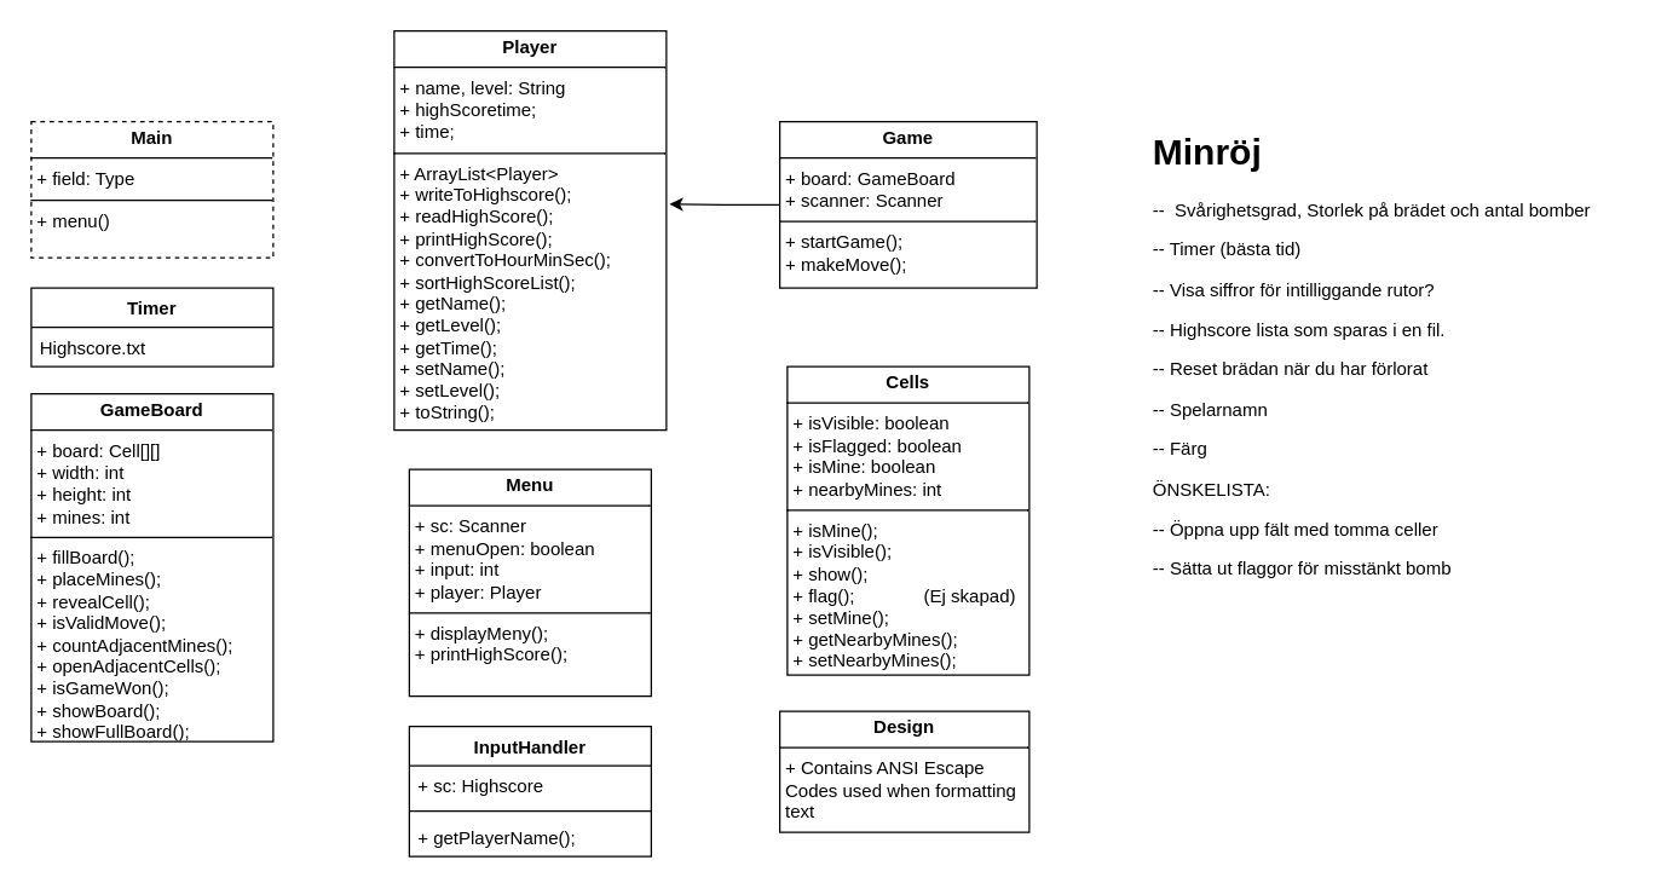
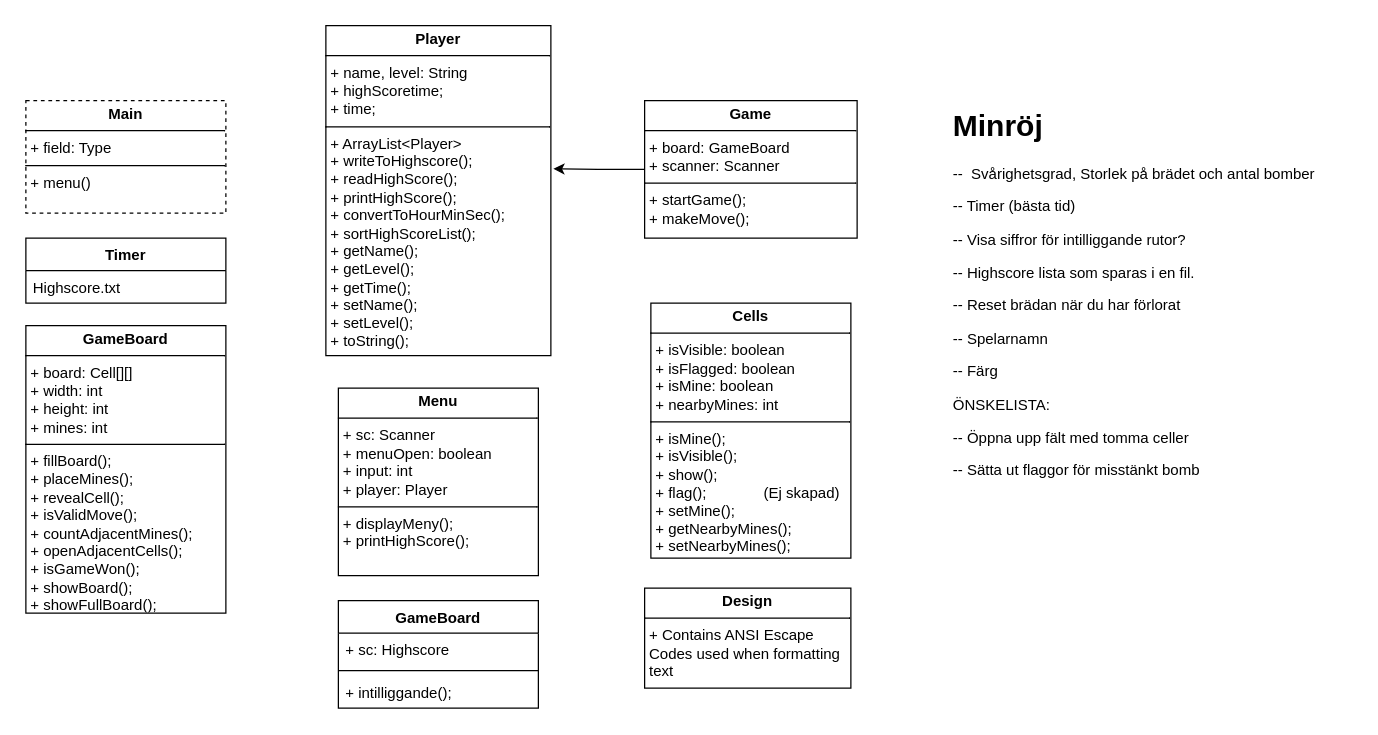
  <mxCell id="0" />
  <mxCell id="1" parent="0" />
  <mxCell id="2" value="&lt;p style=&quot;margin:0px;margin-top:4px;text-align:center;&quot;&gt;&lt;b&gt;Main&lt;/b&gt;&lt;br&gt;&lt;/p&gt;&lt;hr size=&quot;1&quot; style=&quot;border-style:solid;&quot;&gt;&lt;p style=&quot;margin:0px;margin-left:4px;&quot;&gt;+ field: Type&lt;/p&gt;&lt;hr size=&quot;1&quot; style=&quot;border-style:solid;&quot;&gt;&lt;p style=&quot;margin:0px;margin-left:4px;&quot;&gt;+ menu()&lt;br&gt;&lt;/p&gt;" style="verticalAlign=top;align=left;overflow=fill;html=1;whiteSpace=wrap;dashed=1;" parent="1" vertex="1"><mxGeometry x="20" y="80" width="160" height="90" as="geometry" /></mxCell>
  <mxCell id="3" value="&lt;p style=&quot;margin:0px;margin-top:4px;text-align:center;&quot;&gt;&lt;b&gt;Game&lt;/b&gt;&lt;br&gt;&lt;/p&gt;&lt;hr size=&quot;1&quot; style=&quot;border-style:solid;&quot;&gt;&lt;p style=&quot;margin:0px;margin-left:4px;&quot;&gt;+ board: GameBoard&lt;/p&gt;&lt;p style=&quot;margin:0px;margin-left:4px;&quot;&gt;+ scanner: Scanner&lt;/p&gt;&lt;hr size=&quot;1&quot; style=&quot;border-style:solid;&quot;&gt;&lt;p style=&quot;margin:0px;margin-left:4px;&quot;&gt;+ startGame();&lt;/p&gt;&lt;p style=&quot;margin:0px;margin-left:4px;&quot;&gt;+ makeMove();&lt;/p&gt;&lt;p style=&quot;margin:0px;margin-left:4px;&quot;&gt;&lt;br&gt;&lt;/p&gt;" style="verticalAlign=top;align=left;overflow=fill;html=1;whiteSpace=wrap;" parent="1" vertex="1"><mxGeometry x="515" y="80" width="170" height="110" as="geometry" /></mxCell>
  <mxCell id="4" value="&lt;p style=&quot;margin:0px;margin-top:4px;text-align:center;&quot;&gt;&lt;b&gt;Player&lt;/b&gt;&lt;br&gt;&lt;/p&gt;&lt;hr size=&quot;1&quot; style=&quot;border-style:solid;&quot;&gt;&lt;p style=&quot;margin:0px;margin-left:4px;&quot;&gt;+ name, level: String&lt;/p&gt;&lt;p style=&quot;margin:0px;margin-left:4px;&quot;&gt;+ highScoretime;&lt;/p&gt;&lt;p style=&quot;margin:0px;margin-left:4px;&quot;&gt;+ time;&lt;/p&gt;&lt;hr size=&quot;1&quot; style=&quot;border-style:solid;&quot;&gt;&lt;p style=&quot;margin:0px;margin-left:4px;&quot;&gt;+ ArrayList&amp;lt;Player&amp;gt;&lt;/p&gt;&lt;p style=&quot;margin:0px;margin-left:4px;&quot;&gt;+ writeToHighscore();&lt;/p&gt;&lt;p style=&quot;margin:0px;margin-left:4px;&quot;&gt;+ readHighScore();&lt;/p&gt;&lt;p style=&quot;margin:0px;margin-left:4px;&quot;&gt;+ printHighScore();&lt;/p&gt;&lt;p style=&quot;margin:0px;margin-left:4px;&quot;&gt;+ convertToHourMinSec();&lt;/p&gt;&lt;p style=&quot;margin:0px;margin-left:4px;&quot;&gt;+ sortHighScoreList();&lt;/p&gt;&lt;p style=&quot;margin:0px;margin-left:4px;&quot;&gt;+ getName();&lt;/p&gt;&lt;p style=&quot;margin:0px;margin-left:4px;&quot;&gt;+ getLevel();&lt;/p&gt;&lt;p style=&quot;margin:0px;margin-left:4px;&quot;&gt;+ getTime();&lt;/p&gt;&lt;p style=&quot;margin:0px;margin-left:4px;&quot;&gt;+ setName();&lt;/p&gt;&lt;p style=&quot;margin:0px;margin-left:4px;&quot;&gt;+ setLevel();&lt;/p&gt;&lt;p style=&quot;margin:0px;margin-left:4px;&quot;&gt;+ toString();&lt;/p&gt;" style="verticalAlign=top;align=left;overflow=fill;html=1;whiteSpace=wrap;" parent="1" vertex="1"><mxGeometry x="260" y="20" width="180" height="264" as="geometry" /></mxCell>
  <mxCell id="5" value="&lt;p style=&quot;margin:0px;margin-top:4px;text-align:center;&quot;&gt;&lt;b&gt;GameBoard&lt;/b&gt;&lt;br&gt;&lt;/p&gt;&lt;hr size=&quot;1&quot; style=&quot;border-style:solid;&quot;&gt;&lt;p style=&quot;margin:0px;margin-left:4px;&quot;&gt;+ board: Cell[][]&lt;/p&gt;&lt;p style=&quot;margin:0px;margin-left:4px;&quot;&gt;+ width: int&lt;/p&gt;&lt;p style=&quot;margin:0px;margin-left:4px;&quot;&gt;+ height: int&lt;/p&gt;&lt;p style=&quot;margin:0px;margin-left:4px;&quot;&gt;+ mines: int&lt;/p&gt;&lt;hr size=&quot;1&quot; style=&quot;border-style:solid;&quot;&gt;&lt;p style=&quot;margin:0px;margin-left:4px;&quot;&gt;+ fillBoard();&lt;/p&gt;&lt;p style=&quot;margin:0px;margin-left:4px;&quot;&gt;+ placeMines();&lt;/p&gt;&lt;p style=&quot;margin:0px;margin-left:4px;&quot;&gt;+ revealCell();&lt;/p&gt;&lt;p style=&quot;margin:0px;margin-left:4px;&quot;&gt;+ isValidMove();&lt;/p&gt;&lt;p style=&quot;margin:0px;margin-left:4px;&quot;&gt;+ countAdjacentMines();&lt;/p&gt;&lt;p style=&quot;margin:0px;margin-left:4px;&quot;&gt;+ openAdjacentCells();&lt;/p&gt;&lt;p style=&quot;margin:0px;margin-left:4px;&quot;&gt;+ isGameWon();&lt;/p&gt;&lt;p style=&quot;margin:0px;margin-left:4px;&quot;&gt;+ showBoard();&lt;/p&gt;&lt;p style=&quot;margin:0px;margin-left:4px;&quot;&gt;+ showFullBoard();&lt;/p&gt;" style="verticalAlign=top;align=left;overflow=fill;html=1;whiteSpace=wrap;" parent="1" vertex="1"><mxGeometry x="20" y="260" width="160" height="230" as="geometry" /></mxCell>
  <mxCell id="6" value="&lt;h1 style=&quot;margin-top: 0px;&quot;&gt;Minröj&lt;br&gt;&lt;/h1&gt;&lt;p&gt;--&amp;nbsp; Svårighetsgrad,&amp;nbsp;&lt;span style=&quot;background-color: initial;&quot;&gt;Storlek på brädet och antal bomber&lt;/span&gt;&lt;/p&gt;&lt;p&gt;&lt;span style=&quot;background-color: initial;&quot;&gt;-- Timer (bästa tid)&lt;span style=&quot;white-space: pre;&quot;&gt;&#09;&lt;/span&gt;&lt;span style=&quot;white-space: pre;&quot;&gt;&#09;&lt;/span&gt;&lt;span style=&quot;white-space: pre;&quot;&gt;&#09;&lt;/span&gt;&lt;span style=&quot;white-space: pre;&quot;&gt;&#09;&lt;/span&gt;&amp;nbsp;&amp;nbsp;&lt;/span&gt;&lt;br&gt;&lt;/p&gt;&lt;p&gt;-- Visa siffror för intilliggande rutor?&lt;/p&gt;&lt;p&gt;-- Highscore lista som sparas i en fil.&amp;nbsp;&amp;nbsp;&lt;/p&gt;&lt;p&gt;-- Reset brädan när du har förlorat&lt;/p&gt;&lt;p&gt;-- Spelarnamn&lt;/p&gt;&lt;p&gt;-- Färg&lt;span style=&quot;white-space: pre;&quot;&gt;&#09;&lt;/span&gt;&lt;span style=&quot;white-space: pre;&quot;&gt;&#09;&lt;/span&gt;&lt;span style=&quot;white-space: pre;&quot;&gt;&#09;&lt;/span&gt;&lt;span style=&quot;white-space: pre;&quot;&gt;&#09;&lt;/span&gt;&lt;span style=&quot;white-space: pre;&quot;&gt;&#09;&lt;span style=&quot;white-space: pre;&quot;&gt;&#09;&lt;/span&gt;   &lt;/span&gt;&lt;br&gt;&lt;/p&gt;&lt;p&gt;ÖNSKELISTA:&lt;/p&gt;&lt;p&gt;-- Öppna upp fält med tomma celler&lt;/p&gt;&lt;p&gt;&lt;span style=&quot;background-color: initial;&quot;&gt;-- Sätta ut flaggor för misstänkt bomb&lt;/span&gt;&lt;/p&gt;&lt;p&gt;&lt;br&gt;&lt;/p&gt;&lt;p&gt;&lt;br&gt;&lt;/p&gt;&lt;p&gt;&lt;br&gt;&lt;/p&gt;" style="text;html=1;whiteSpace=wrap;overflow=hidden;rounded=0;" parent="1" vertex="1"><mxGeometry x="760" y="80" width="320" height="390" as="geometry" /></mxCell>
  <mxCell id="7" value="&lt;p style=&quot;margin:0px;margin-top:4px;text-align:center;&quot;&gt;&lt;b&gt;Menu&lt;/b&gt;&lt;br&gt;&lt;/p&gt;&lt;hr size=&quot;1&quot; style=&quot;border-style:solid;&quot;&gt;&lt;p style=&quot;margin:0px;margin-left:4px;&quot;&gt;+ sc: Scanner&lt;/p&gt;&lt;p style=&quot;margin:0px;margin-left:4px;&quot;&gt;+ menuOpen: boolean&lt;/p&gt;&lt;p style=&quot;margin:0px;margin-left:4px;&quot;&gt;+ input: int&lt;/p&gt;&lt;p style=&quot;margin:0px;margin-left:4px;&quot;&gt;+ player: Player&lt;/p&gt;&lt;hr size=&quot;1&quot; style=&quot;border-style:solid;&quot;&gt;&lt;p style=&quot;margin:0px;margin-left:4px;&quot;&gt;+ displayMeny();&lt;/p&gt;&lt;p style=&quot;margin:0px;margin-left:4px;&quot;&gt;+ printHighScore();&lt;/p&gt;&lt;p style=&quot;margin:0px;margin-left:4px;&quot;&gt;&lt;br&gt;&lt;/p&gt;" style="verticalAlign=top;align=left;overflow=fill;html=1;whiteSpace=wrap;" parent="1" vertex="1"><mxGeometry x="270" y="310" width="160" height="150" as="geometry" /></mxCell>
  <mxCell id="8" value="&lt;p style=&quot;margin:0px;margin-top:4px;text-align:center;&quot;&gt;&lt;b&gt;Cells&lt;/b&gt;&lt;br&gt;&lt;/p&gt;&lt;hr size=&quot;1&quot; style=&quot;border-style:solid;&quot;&gt;&lt;p style=&quot;margin:0px;margin-left:4px;&quot;&gt;+ isVisible: boolean&lt;/p&gt;&lt;p style=&quot;margin:0px;margin-left:4px;&quot;&gt;+ isFlagged: boolean&lt;/p&gt;&lt;p style=&quot;margin:0px;margin-left:4px;&quot;&gt;+ isMine: boolean&lt;/p&gt;&lt;p style=&quot;margin:0px;margin-left:4px;&quot;&gt;+ nearbyMines: int&lt;/p&gt;&lt;hr size=&quot;1&quot; style=&quot;border-style:solid;&quot;&gt;&lt;p style=&quot;margin:0px;margin-left:4px;&quot;&gt;+ isMine();&lt;/p&gt;&lt;p style=&quot;margin:0px;margin-left:4px;&quot;&gt;+ isVisible();&lt;/p&gt;&lt;p style=&quot;margin:0px;margin-left:4px;&quot;&gt;+ show();&lt;/p&gt;&lt;p style=&quot;margin:0px;margin-left:4px;&quot;&gt;+ flag();&amp;nbsp; &lt;span style=&quot;white-space: pre;&quot;&gt;&#09;&lt;/span&gt;&lt;span style=&quot;white-space: pre;&quot;&gt;&#09;&lt;/span&gt;&amp;nbsp; (Ej skapad)&lt;/p&gt;&lt;p style=&quot;margin:0px;margin-left:4px;&quot;&gt;+ setMine();&lt;/p&gt;&lt;p style=&quot;margin:0px;margin-left:4px;&quot;&gt;+ getNearbyMines();&lt;/p&gt;&lt;p style=&quot;margin:0px;margin-left:4px;&quot;&gt;+ setNearbyMines();&lt;/p&gt;" style="verticalAlign=top;align=left;overflow=fill;html=1;whiteSpace=wrap;" parent="1" vertex="1"><mxGeometry x="520" y="242" width="160" height="204" as="geometry" /></mxCell>
  <mxCell id="9" value="Timer" style="swimlane;fontStyle=1;align=center;verticalAlign=top;childLayout=stackLayout;horizontal=1;startSize=26;horizontalStack=0;resizeParent=1;resizeParentMax=0;resizeLast=0;collapsible=1;marginBottom=0;whiteSpace=wrap;html=1;" parent="1" vertex="1"><mxGeometry x="20" y="190" width="160" height="52" as="geometry" /></mxCell>
  <mxCell id="10" value="Highscore.txt" style="text;strokeColor=none;fillColor=none;align=left;verticalAlign=top;spacingLeft=4;spacingRight=4;overflow=hidden;rotatable=0;points=[[0,0.5],[1,0.5]];portConstraint=eastwest;whiteSpace=wrap;html=1;" parent="9" vertex="1"><mxGeometry y="26" width="160" height="26" as="geometry" /></mxCell>
- <mxCell id="11" value="InputHandler&lt;div&gt;&lt;br&gt;&lt;/div&gt;" style="swimlane;fontStyle=1;align=center;verticalAlign=top;childLayout=stackLayout;horizontal=1;startSize=26;horizontalStack=0;resizeParent=1;resizeParentMax=0;resizeLast=0;collapsible=1;marginBottom=0;whiteSpace=wrap;html=1;" parent="1" vertex="1"><mxGeometry x="270" y="480" width="160" height="86" as="geometry" /></mxCell>
+ <mxCell id="11" value="GameBoard&lt;div&gt;&lt;br&gt;&lt;/div&gt;" style="swimlane;fontStyle=1;align=center;verticalAlign=top;childLayout=stackLayout;horizontal=1;startSize=26;horizontalStack=0;resizeParent=1;resizeParentMax=0;resizeLast=0;collapsible=1;marginBottom=0;whiteSpace=wrap;html=1;" parent="1" vertex="1"><mxGeometry x="270" y="480" width="160" height="86" as="geometry" /></mxCell>
  <mxCell id="12" value="+ sc: Highscore" style="text;strokeColor=none;fillColor=none;align=left;verticalAlign=top;spacingLeft=4;spacingRight=4;overflow=hidden;rotatable=0;points=[[0,0.5],[1,0.5]];portConstraint=eastwest;whiteSpace=wrap;html=1;" parent="11" vertex="1"><mxGeometry y="26" width="160" height="26" as="geometry" /></mxCell>
  <mxCell id="13" value="" style="line;strokeWidth=1;fillColor=none;align=left;verticalAlign=middle;spacingTop=-1;spacingLeft=3;spacingRight=3;rotatable=0;labelPosition=right;points=[];portConstraint=eastwest;strokeColor=inherit;" parent="11" vertex="1"><mxGeometry y="52" width="160" height="8" as="geometry" /></mxCell>
- <mxCell id="14" value="+ getPlayerName();" style="text;strokeColor=none;fillColor=none;align=left;verticalAlign=top;spacingLeft=4;spacingRight=4;overflow=hidden;rotatable=0;points=[[0,0.5],[1,0.5]];portConstraint=eastwest;whiteSpace=wrap;html=1;" parent="11" vertex="1"><mxGeometry y="60" width="160" height="26" as="geometry" /></mxCell>
+ <mxCell id="14" value="+ intilliggande();" style="text;strokeColor=none;fillColor=none;align=left;verticalAlign=top;spacingLeft=4;spacingRight=4;overflow=hidden;rotatable=0;points=[[0,0.5],[1,0.5]];portConstraint=eastwest;whiteSpace=wrap;html=1;" parent="11" vertex="1"><mxGeometry y="60" width="160" height="26" as="geometry" /></mxCell>
  <mxCell id="15" value="&lt;p style=&quot;margin:0px;margin-top:4px;text-align:center;&quot;&gt;&lt;b&gt;Design&lt;/b&gt;&lt;br&gt;&lt;/p&gt;&lt;hr size=&quot;1&quot; style=&quot;border-style:solid;&quot;&gt;&lt;p style=&quot;margin:0px;margin-left:4px;&quot;&gt;+ Contains ANSI Escape Codes used when formatting text&lt;/p&gt;&lt;p style=&quot;margin:0px;margin-left:4px;&quot;&gt;&lt;br&gt;&lt;/p&gt;" style="verticalAlign=top;align=left;overflow=fill;html=1;whiteSpace=wrap;" vertex="1" parent="1"><mxGeometry x="515" y="470" width="165" height="80" as="geometry" /></mxCell>
  <mxCell id="16" style="edgeStyle=orthogonalEdgeStyle;rounded=0;orthogonalLoop=1;jettySize=auto;html=1;exitX=0;exitY=0.5;exitDx=0;exitDy=0;entryX=1.011;entryY=0.434;entryDx=0;entryDy=0;entryPerimeter=0;" edge="1" parent="1" source="3" target="4"><mxGeometry relative="1" as="geometry" /></mxCell>
